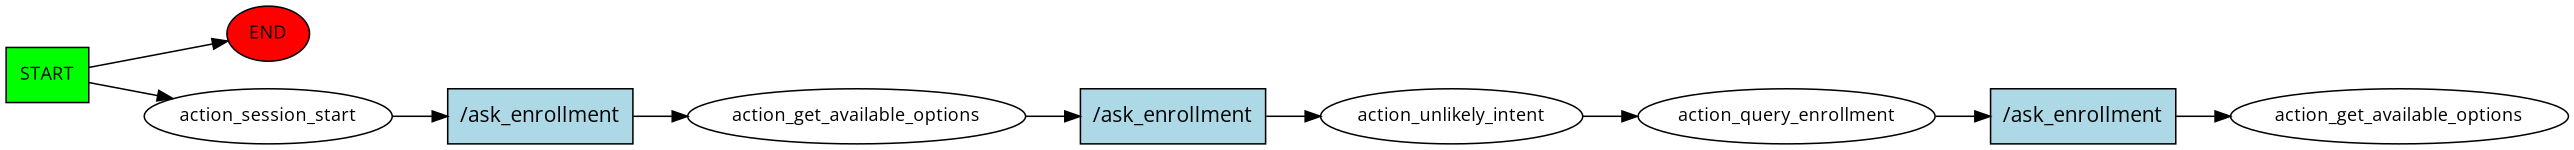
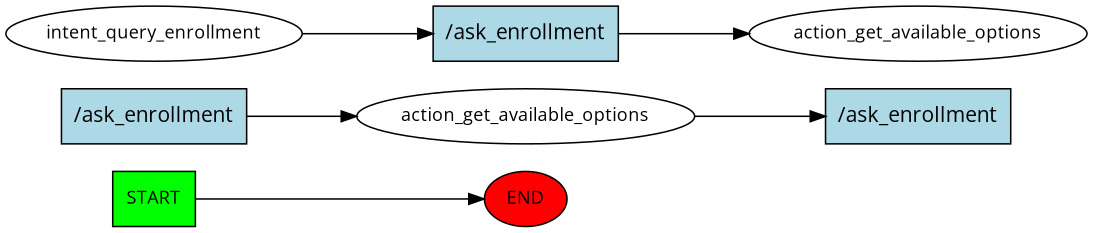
  digraph {
    fontname="Open Sans"
    rankdir=LR
    node [fontname="Open Sans" fontsize=12]
    edge [fontname="Open Sans"]
    n1 [fillcolor=green label=START shape=box style=filled]
    n2 [fillcolor=red label=END style=filled]
-   n3 [label=action_session_start]
    n4 [fillcolor=lightblue label="/ask_enrollment" shape=rect style=filled fontsize=""]
    n5 [label=action_get_available_options]
    n6 [fillcolor=lightblue label="/ask_enrollment" shape=rect style=filled fontsize=""]
-   n7 [label=action_unlikely_intent]
-   n8 [label=action_query_enrollment]
+   n8 [label=intent_query_enrollment]
    n9 [fillcolor=lightblue label="/ask_enrollment" shape=rect style=filled fontsize=""]
    n10 [label=action_get_available_options]
    n1 -> n2
-   n1 -> n3
-   n3 -> n4
    n4 -> n5
    n5 -> n6
-   n6 -> n7
-   n7 -> n8
    n8 -> n9
    n9 -> n10
  }
